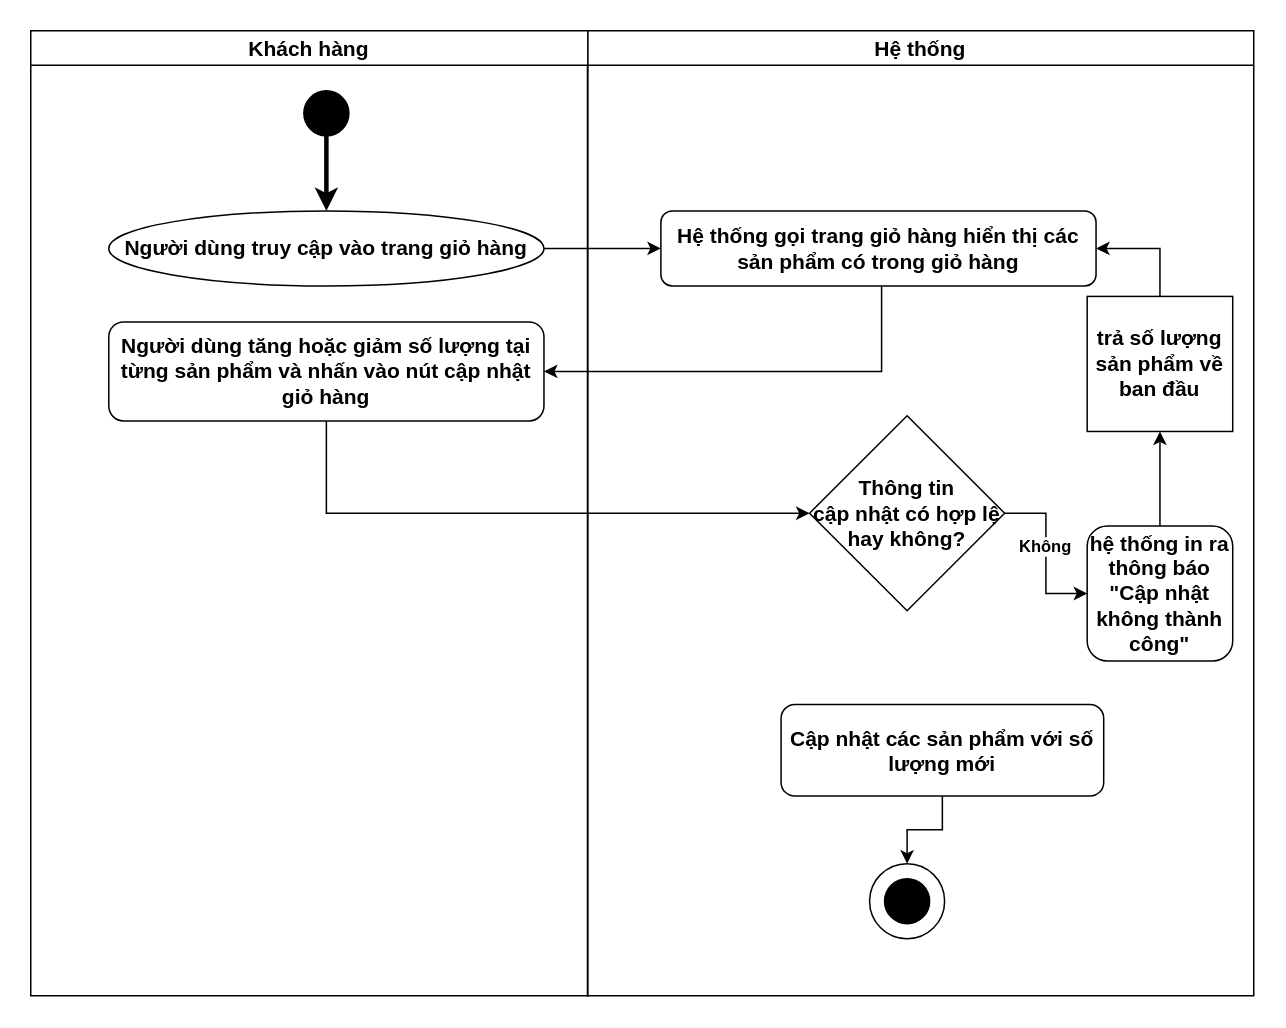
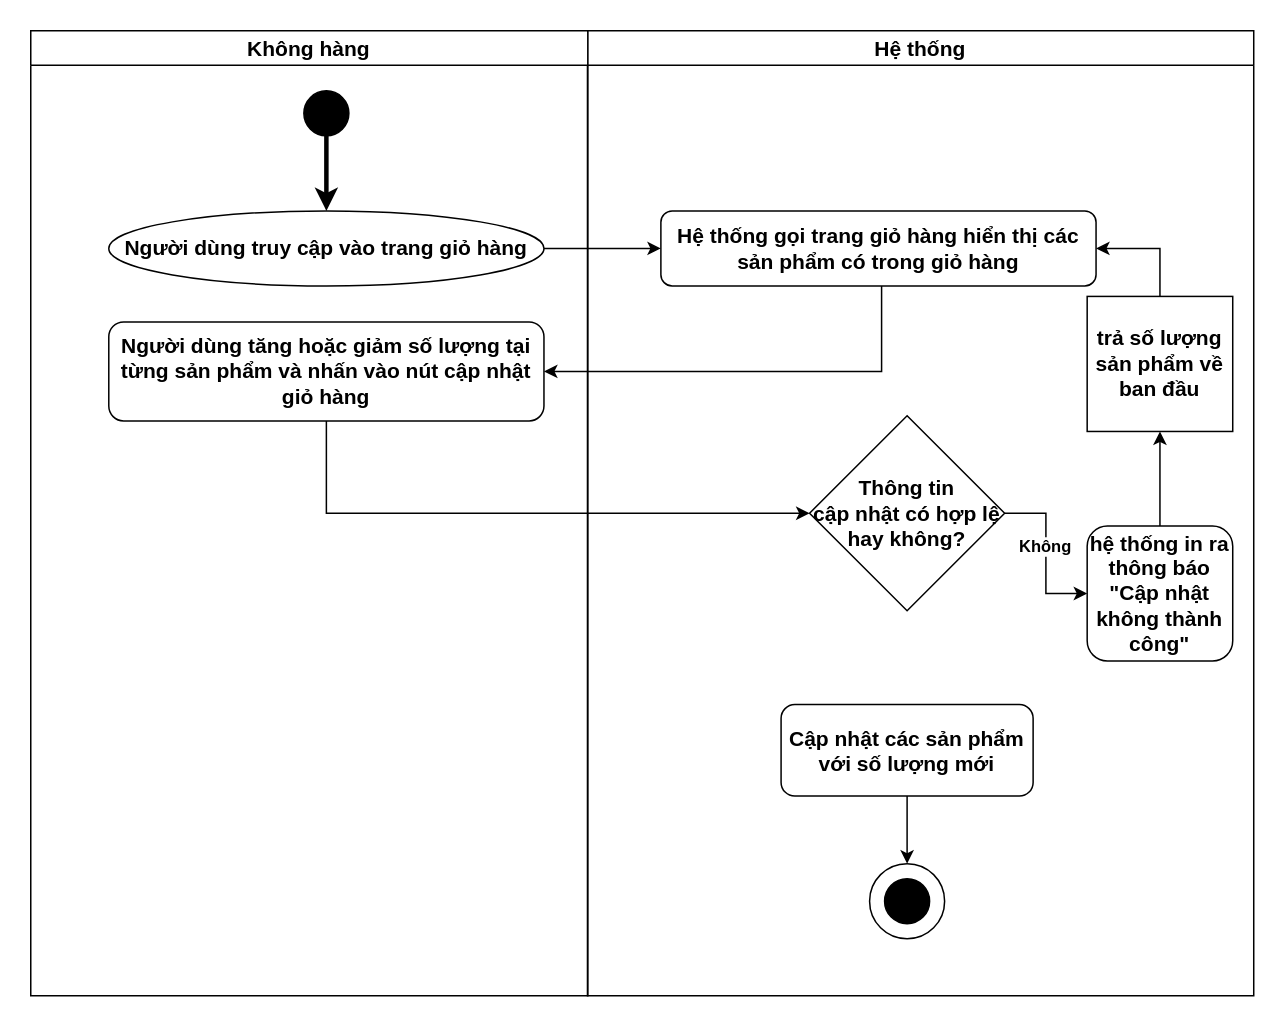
  <mxCell id="0" />
  <mxCell id="1" parent="0" />
  <mxCell id="2" value="Hệ thống" style="swimlane;whiteSpace=wrap;html=1;fontSize=14;" parent="1" vertex="1"><mxGeometry x="391" y="20" width="444" height="643" as="geometry" /></mxCell>
  <mxCell id="3" value="Hệ thống gọi trang giỏ hàng hiển thị các sản phẩm có trong giỏ hàng" style="rounded=1;whiteSpace=wrap;html=1;strokeWidth=1;fontSize=14;fontStyle=1" parent="2" vertex="1"><mxGeometry x="48.92" y="120" width="290" height="50" as="geometry" /></mxCell>
  <mxCell id="4" style="edgeStyle=orthogonalEdgeStyle;rounded=0;orthogonalLoop=1;jettySize=auto;html=1;" edge="1" parent="2" source="6" target="8"><mxGeometry relative="1" as="geometry" /></mxCell>
  <mxCell id="5" value="&lt;b&gt;Không&lt;/b&gt;" style="edgeLabel;html=1;align=center;verticalAlign=middle;resizable=0;points=[];" vertex="1" connectable="0" parent="4"><mxGeometry x="-0.1" y="3" relative="1" as="geometry"><mxPoint x="-4" as="offset" /></mxGeometry></mxCell>
  <mxCell id="6" value="Thông tin &lt;br&gt;cập nhật có hợp lệ hay không?" style="rhombus;whiteSpace=wrap;html=1;fontStyle=1;fontSize=14;" parent="2" vertex="1"><mxGeometry x="148" y="256.5" width="130" height="130" as="geometry" /></mxCell>
  <mxCell id="7" style="edgeStyle=orthogonalEdgeStyle;rounded=0;orthogonalLoop=1;jettySize=auto;html=1;entryX=0.5;entryY=1;entryDx=0;entryDy=0;" edge="1" parent="2" source="8" target="10"><mxGeometry relative="1" as="geometry" /></mxCell>
  <mxCell id="8" value="hệ thống in ra thông báo&lt;br&gt;&quot;Cập nhật không thành công&quot;" style="rounded=1;whiteSpace=wrap;html=1;strokeWidth=1;fontSize=14;fontStyle=1" vertex="1" parent="2"><mxGeometry x="333" y="330" width="97" height="90" as="geometry" /></mxCell>
  <mxCell id="9" style="edgeStyle=orthogonalEdgeStyle;rounded=0;orthogonalLoop=1;jettySize=auto;html=1;entryX=1;entryY=0.5;entryDx=0;entryDy=0;" edge="1" parent="2" source="10" target="3"><mxGeometry relative="1" as="geometry" /></mxCell>
  <mxCell id="10" value="trả số lượng sản phẩm về ban đầu" style="whiteSpace=wrap;html=1;strokeWidth=1;fontSize=14;fontStyle=1;rounded=0;" vertex="1" parent="2"><mxGeometry x="333" y="177" width="97" height="90" as="geometry" /></mxCell>
- <mxCell id="11" value="Cập nhật các sản phẩm với số lượng mới" style="rounded=1;whiteSpace=wrap;html=1;strokeWidth=1;fontSize=14;fontStyle=1" vertex="1" parent="2"><mxGeometry x="129.02" y="449" width="215" height="61" as="geometry" /></mxCell>
- <mxCell id="12" value="Khách hàng" style="swimlane;whiteSpace=wrap;html=1;fontSize=14;" parent="1" vertex="1"><mxGeometry x="20" y="20" width="371.22" height="643" as="geometry" /></mxCell>
+ <mxCell id="11" value="Cập nhật các sản phẩm với số lượng mới" style="rounded=1;whiteSpace=wrap;html=1;strokeWidth=1;fontSize=14;fontStyle=1" vertex="1" parent="2"><mxGeometry x="129.02" y="449" width="167.96" height="61" as="geometry" /></mxCell>
+ <mxCell id="12" value="Không hàng" style="swimlane;whiteSpace=wrap;html=1;fontSize=14;" parent="1" vertex="1"><mxGeometry x="20" y="20" width="371.22" height="643" as="geometry" /></mxCell>
  <mxCell id="13" value="" style="ellipse;whiteSpace=wrap;html=1;strokeColor=#000000;fillColor=#000000;strokeWidth=1;fontSize=14;fontStyle=1" parent="12" vertex="1"><mxGeometry x="182" y="40" width="30" height="30" as="geometry" /></mxCell>
  <mxCell id="14" value="Người dùng truy cập vào trang giỏ hàng" style="ellipse;whiteSpace=wrap;html=1;strokeWidth=1;fontSize=14;fontStyle=1;" parent="12" vertex="1"><mxGeometry x="52" y="120" width="290" height="50" as="geometry" /></mxCell>
  <mxCell id="15" style="edgeStyle=orthogonalEdgeStyle;rounded=0;orthogonalLoop=1;jettySize=auto;html=1;strokeWidth=3;fontSize=14;fontStyle=1" parent="12" source="13" target="14" edge="1"><mxGeometry relative="1" as="geometry" /></mxCell>
  <mxCell id="16" value="Người dùng tăng hoặc giảm số lượng tại từng sản phẩm và nhấn vào nút cập nhật giỏ hàng" style="rounded=1;whiteSpace=wrap;html=1;strokeWidth=1;fontSize=14;fontStyle=1" parent="12" vertex="1"><mxGeometry x="52" y="194" width="290" height="66" as="geometry" /></mxCell>
  <mxCell id="17" style="edgeStyle=orthogonalEdgeStyle;rounded=0;orthogonalLoop=1;jettySize=auto;html=1;entryX=0;entryY=0.5;entryDx=0;entryDy=0;fontSize=14;" parent="1" source="14" target="3" edge="1"><mxGeometry relative="1" as="geometry" /></mxCell>
  <mxCell id="18" style="edgeStyle=orthogonalEdgeStyle;rounded=0;orthogonalLoop=1;jettySize=auto;html=1;entryX=1;entryY=0.5;entryDx=0;entryDy=0;fontSize=14;" parent="1" source="3" target="16" edge="1"><mxGeometry relative="1" as="geometry"><Array as="points"><mxPoint x="587" y="247" /></Array></mxGeometry></mxCell>
  <mxCell id="19" style="edgeStyle=orthogonalEdgeStyle;rounded=0;orthogonalLoop=1;jettySize=auto;html=1;entryX=0;entryY=0.5;entryDx=0;entryDy=0;" edge="1" parent="1" source="16" target="6"><mxGeometry relative="1" as="geometry"><Array as="points"><mxPoint x="217" y="342" /></Array></mxGeometry></mxCell>
  <mxCell id="20" value="" style="ellipse;whiteSpace=wrap;html=1;strokeColor=#000000;fillColor=#000000;strokeWidth=1;fontSize=14;fontStyle=1" parent="1" vertex="1"><mxGeometry x="589" y="585" width="30" height="30" as="geometry" /></mxCell>
  <mxCell id="21" value="" style="ellipse;whiteSpace=wrap;html=1;gradientColor=default;fillColor=none;fontSize=14;" parent="1" vertex="1"><mxGeometry x="579" y="575" width="50" height="50" as="geometry" /></mxCell>
  <mxCell id="22" style="edgeStyle=orthogonalEdgeStyle;rounded=0;orthogonalLoop=1;jettySize=auto;html=1;entryX=0.5;entryY=0;entryDx=0;entryDy=0;" edge="1" parent="1" source="11" target="21"><mxGeometry relative="1" as="geometry" /></mxCell>
